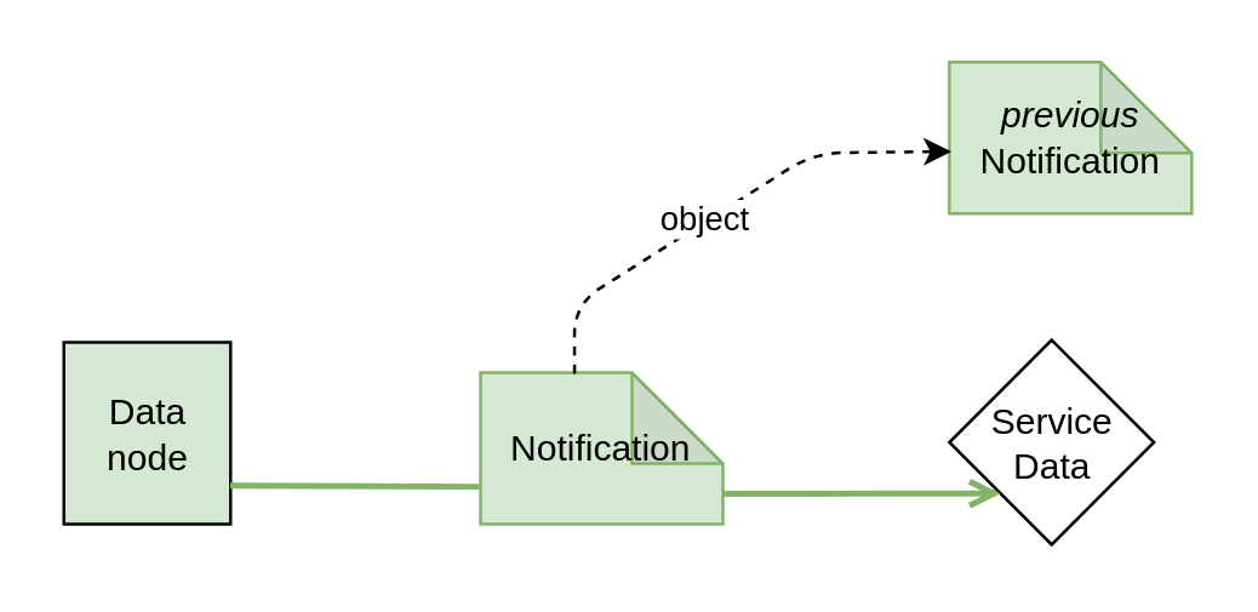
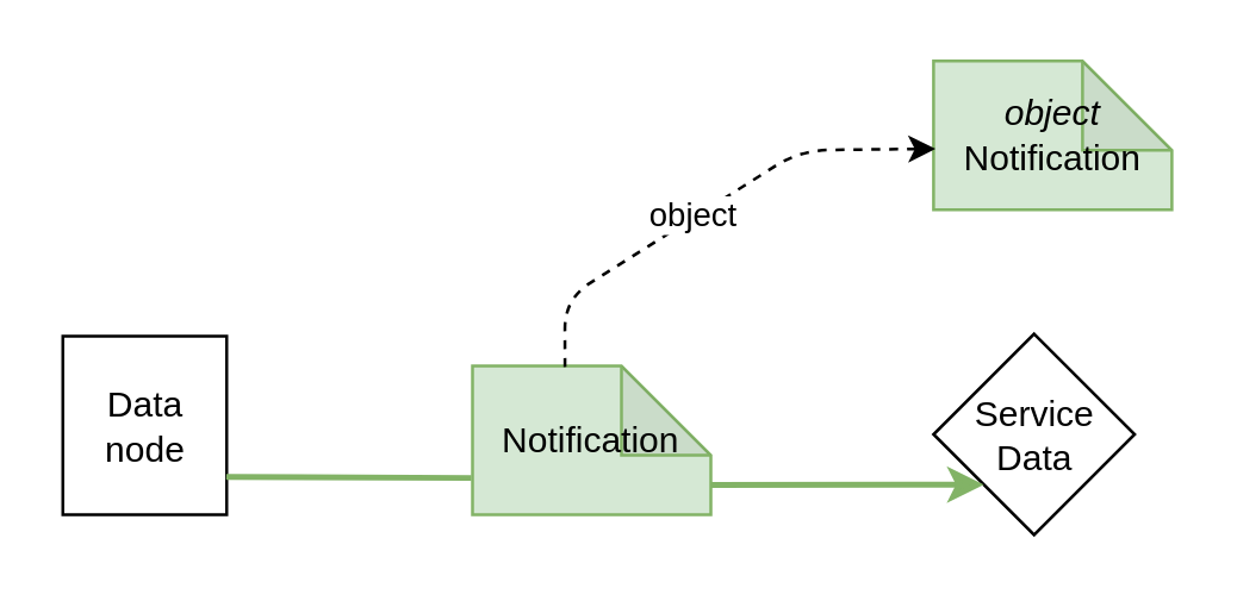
  <mxCell id="0" />
  <mxCell id="1" parent="0" />
- <mxCell id="2" value="Data node" style="rounded=0;whiteSpace=wrap;html=1;rotation=0;fillColor=#d5e8d4;" vertex="1" parent="1"><mxGeometry x="20.5" y="112.5" width="55" height="60" as="geometry" /></mxCell>
+ <mxCell id="2" value="Data node" style="rounded=0;whiteSpace=wrap;html=1;rotation=0;" vertex="1" parent="1"><mxGeometry x="20.5" y="112.5" width="55" height="60" as="geometry" /></mxCell>
  <mxCell id="3" value="Notification" style="shape=note;whiteSpace=wrap;html=1;backgroundOutline=1;darkOpacity=0.05;strokeColor=#82b366;fillColor=#d5e8d4;" vertex="1" parent="1"><mxGeometry x="158" y="122.5" width="80" height="50" as="geometry" /></mxCell>
  <mxCell id="4" value="Service&lt;br&gt;Data" style="rhombus;whiteSpace=wrap;html=1;" vertex="1" parent="1"><mxGeometry x="312.75" y="111.75" width="67.5" height="67.5" as="geometry" /></mxCell>
- <mxCell id="5" value="&lt;i&gt;previous&lt;/i&gt;&lt;br&gt;Notification" style="shape=note;whiteSpace=wrap;html=1;backgroundOutline=1;darkOpacity=0.05;strokeColor=#82b366;fillColor=#d5e8d4;" vertex="1" parent="1"><mxGeometry x="312.75" y="20" width="80" height="50" as="geometry" /></mxCell>
+ <mxCell id="5" value="&lt;i&gt;object&lt;/i&gt;&lt;br&gt;Notification" style="shape=note;whiteSpace=wrap;html=1;backgroundOutline=1;darkOpacity=0.05;strokeColor=#82b366;fillColor=#d5e8d4;" vertex="1" parent="1"><mxGeometry x="312.75" y="20" width="80" height="50" as="geometry" /></mxCell>
  <mxCell id="6" value="" style="endArrow=classic;html=1;rounded=1;strokeWidth=1;fontSize=11;exitX=0.388;exitY=0.007;exitDx=0;exitDy=0;exitPerimeter=0;entryX=0.008;entryY=0.59;entryDx=0;entryDy=0;entryPerimeter=0;dashed=1;" edge="1" parent="1" target="5"><mxGeometry width="50" height="50" relative="1" as="geometry"><mxPoint x="189.04" y="122.85" as="sourcePoint" /><mxPoint x="308" y="50" as="targetPoint" /><Array as="points"><mxPoint x="189" y="100" /><mxPoint x="268" y="50" /></Array></mxGeometry></mxCell>
  <mxCell id="7" value="object" style="edgeLabel;html=1;align=center;verticalAlign=middle;resizable=0;points=[];fontSize=11;" connectable="0" vertex="1" parent="6"><mxGeometry x="-0.084" y="1" relative="1" as="geometry"><mxPoint as="offset" /></mxGeometry></mxCell>
  <mxCell id="8" value="" style="endArrow=none;html=1;rounded=0;entryX=-0.005;entryY=0.753;entryDx=0;entryDy=0;entryPerimeter=0;exitX=0.997;exitY=0.788;exitDx=0;exitDy=0;exitPerimeter=0;strokeWidth=2;fillColor=#d5e8d4;strokeColor=#82b366;" edge="1" parent="1" source="2" target="3"><mxGeometry width="50" height="50" relative="1" as="geometry"><mxPoint x="78" y="160" as="sourcePoint" /><mxPoint x="288" y="130" as="targetPoint" /></mxGeometry></mxCell>
- <mxCell id="9" value="" style="endArrow=open;html=1;rounded=0;strokeWidth=2;entryX=0;entryY=1;entryDx=0;entryDy=0;exitX=0;exitY=0;exitDx=80;exitDy=40;exitPerimeter=0;fillColor=#d5e8d4;strokeColor=#82b366;" edge="1" parent="1" source="3" target="4"><mxGeometry width="50" height="50" relative="1" as="geometry"><mxPoint x="208" y="180" as="sourcePoint" /><mxPoint x="258" y="130" as="targetPoint" /></mxGeometry></mxCell>
+ <mxCell id="9" value="" style="endArrow=classic;html=1;rounded=0;strokeWidth=2;entryX=0;entryY=1;entryDx=0;entryDy=0;exitX=0;exitY=0;exitDx=80;exitDy=40;exitPerimeter=0;fillColor=#d5e8d4;strokeColor=#82b366;" edge="1" parent="1" source="3" target="4"><mxGeometry width="50" height="50" relative="1" as="geometry"><mxPoint x="208" y="180" as="sourcePoint" /><mxPoint x="258" y="130" as="targetPoint" /></mxGeometry></mxCell>
